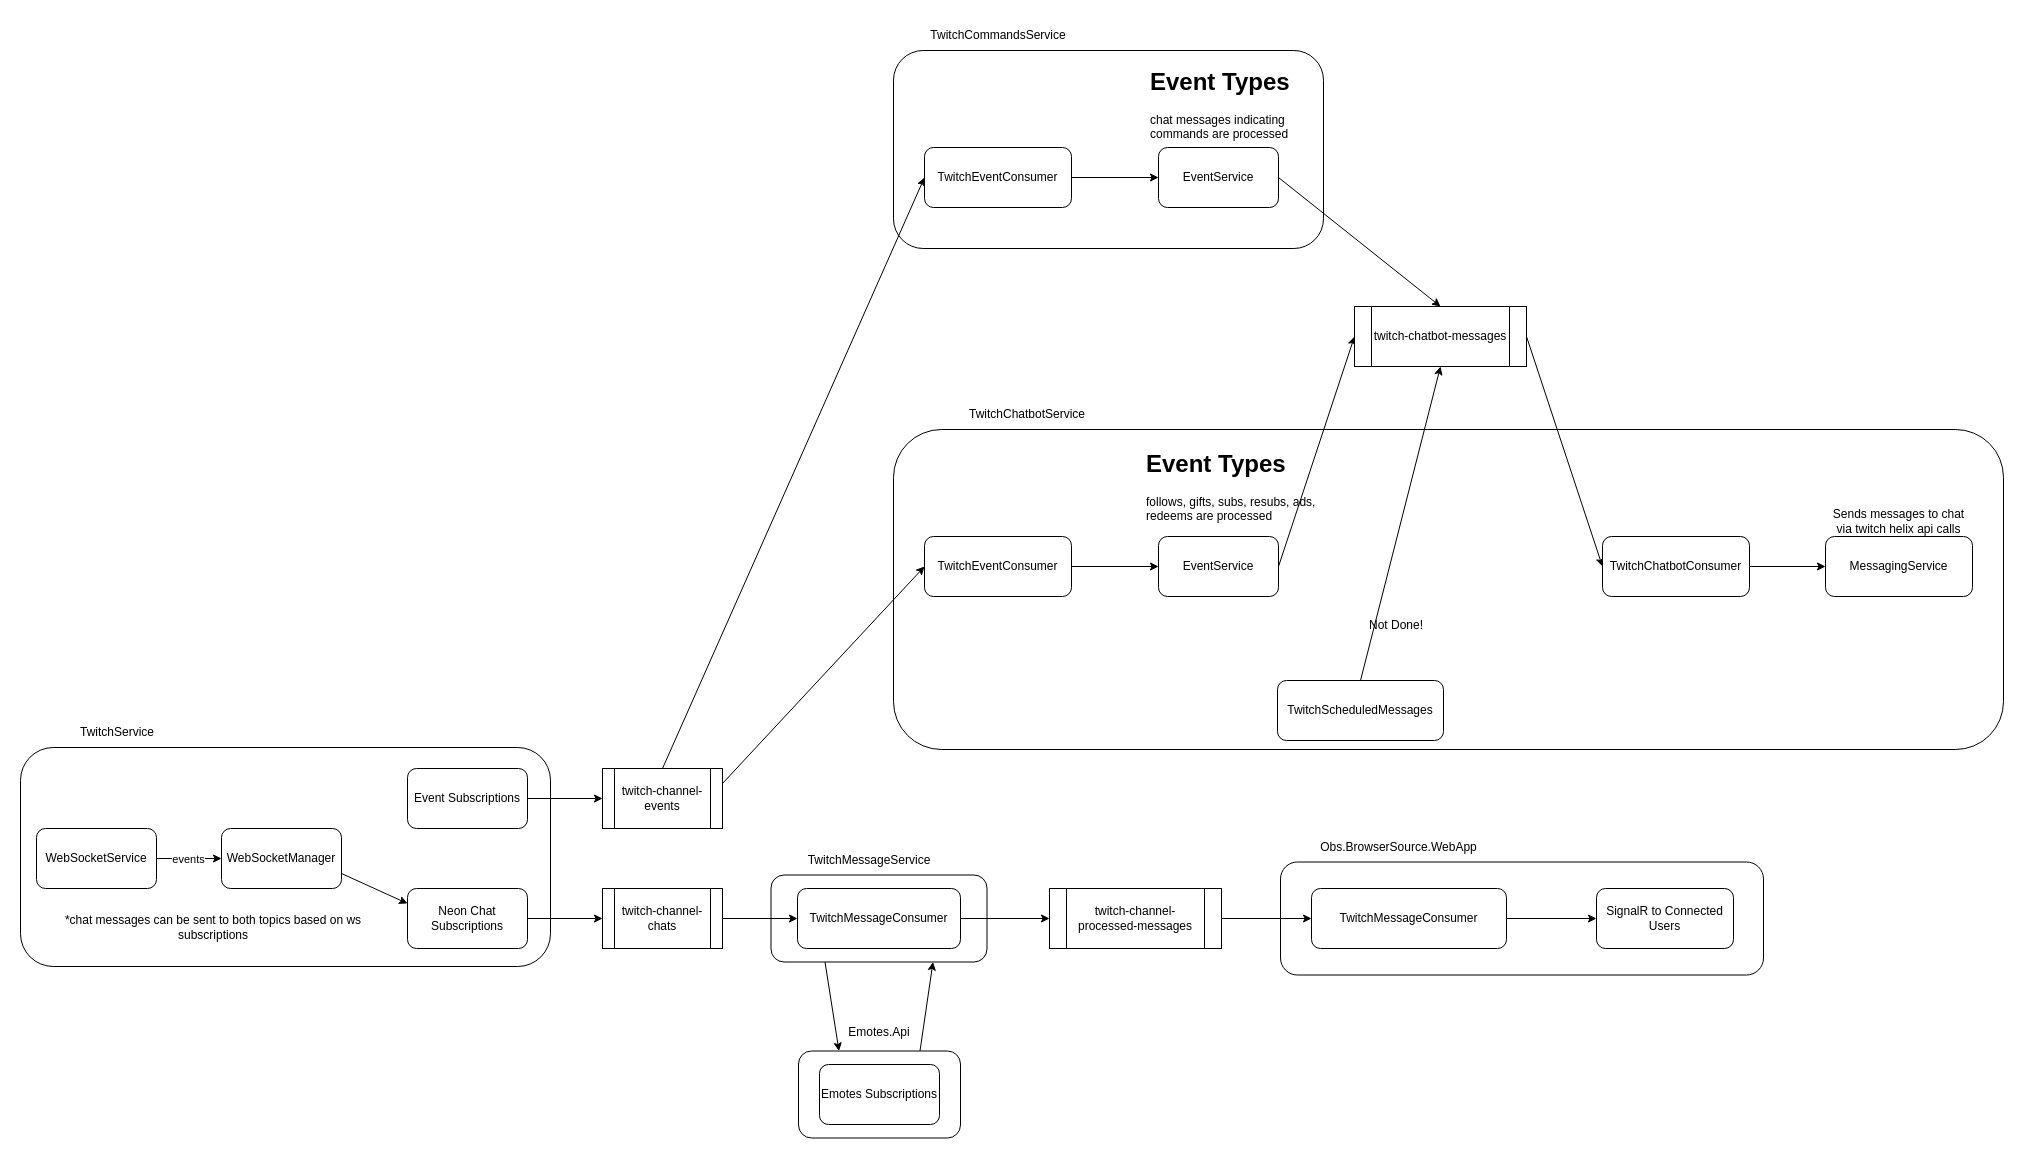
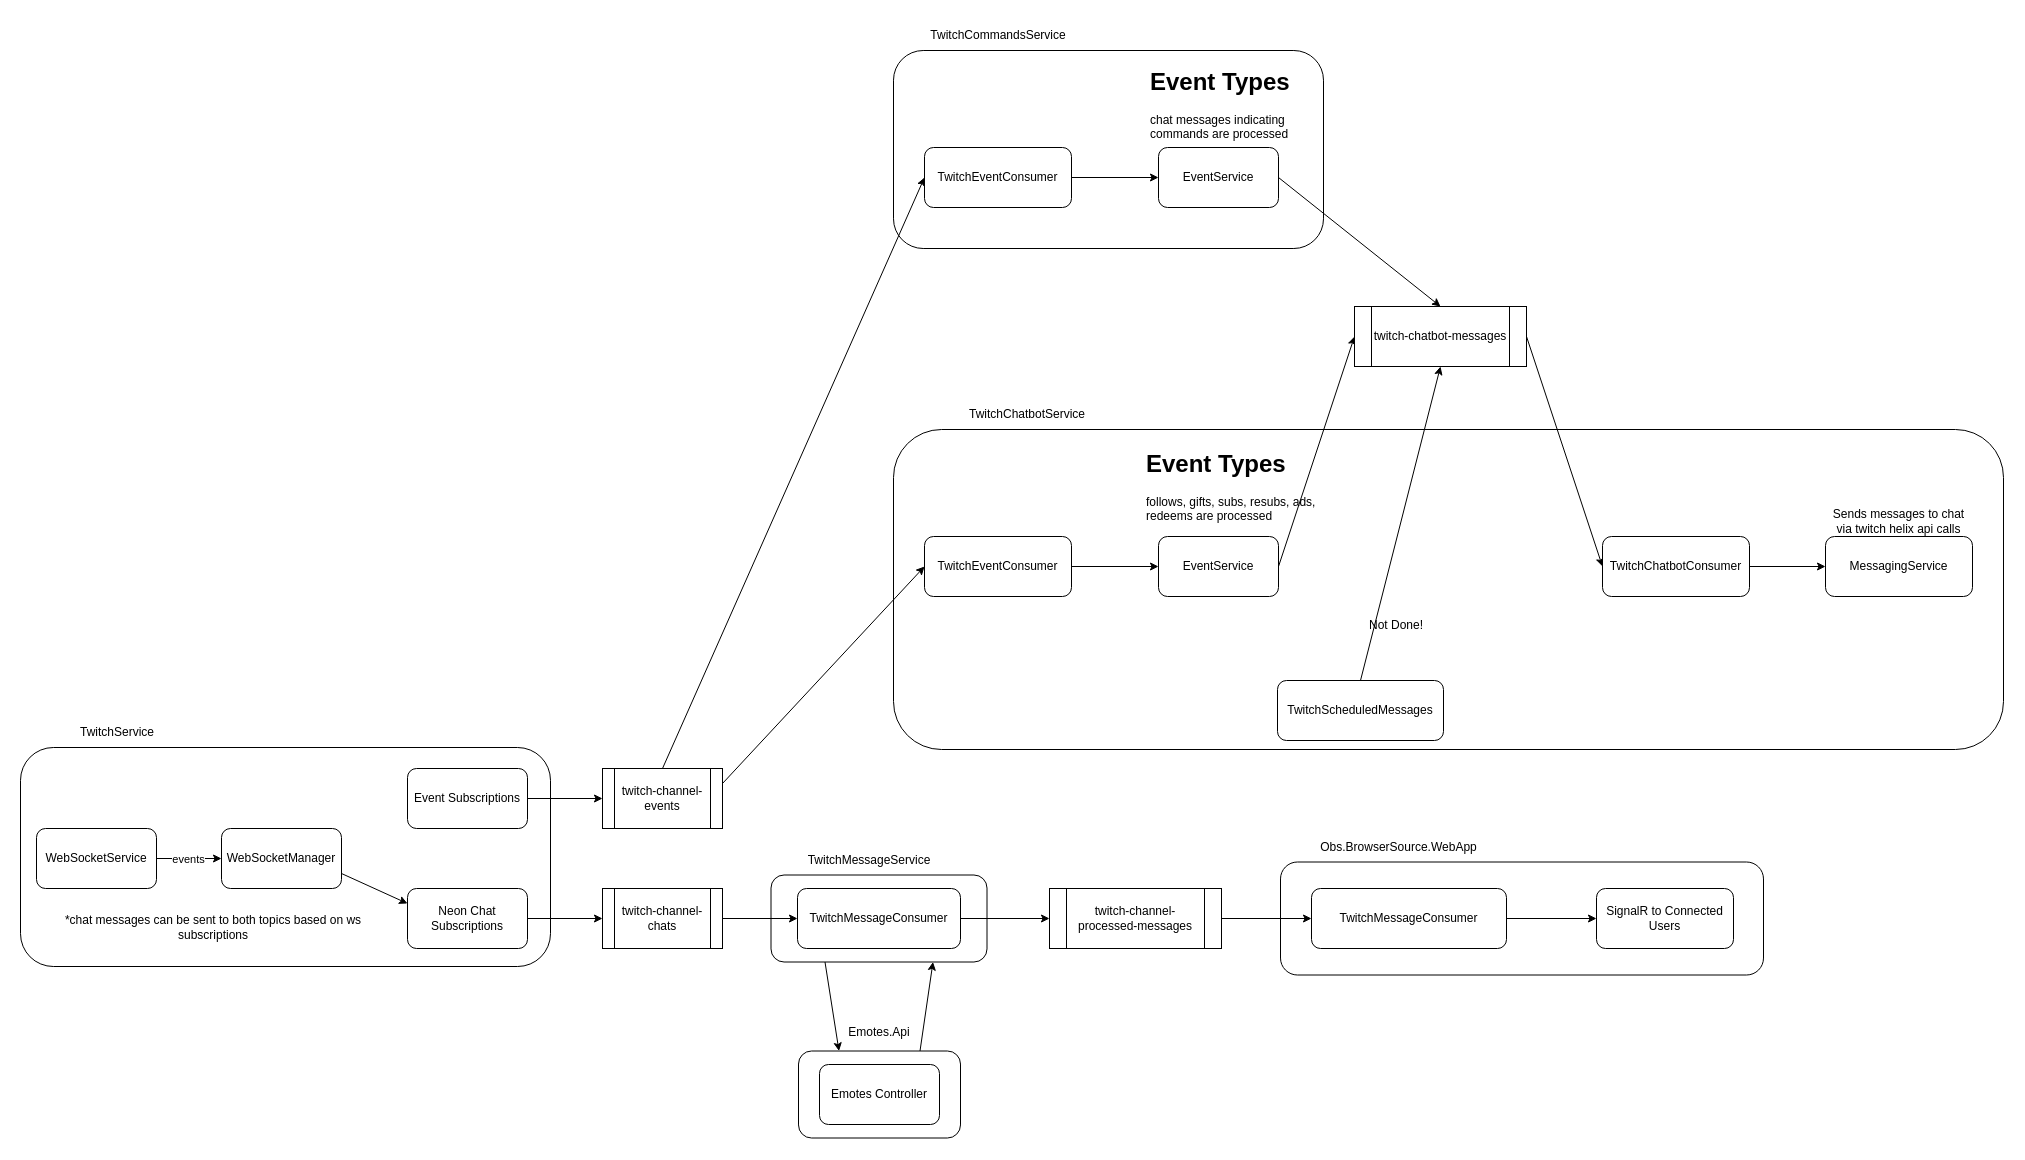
  <mxCell id="0" />
  <mxCell id="1" parent="0" />
  <mxCell id="2" value="" style="rounded=1;whiteSpace=wrap;html=1;" vertex="1" parent="1"><mxGeometry x="893" y="50" width="430" height="198" as="geometry" /></mxCell>
  <mxCell id="3" value="" style="rounded=1;whiteSpace=wrap;html=1;" vertex="1" parent="1"><mxGeometry x="1280" y="861.5" width="483" height="113" as="geometry" /></mxCell>
  <mxCell id="4" value="" style="rounded=1;whiteSpace=wrap;html=1;" vertex="1" parent="1"><mxGeometry x="893" y="429" width="1110" height="320" as="geometry" /></mxCell>
  <mxCell id="5" style="edgeStyle=none;html=1;exitX=0.25;exitY=1;exitDx=0;exitDy=0;entryX=0.25;entryY=0;entryDx=0;entryDy=0;" edge="1" parent="1" source="6" target="27"><mxGeometry relative="1" as="geometry" /></mxCell>
  <mxCell id="6" value="" style="rounded=1;whiteSpace=wrap;html=1;" vertex="1" parent="1"><mxGeometry x="770.5" y="874.5" width="216" height="87" as="geometry" /></mxCell>
  <mxCell id="7" value="" style="rounded=1;whiteSpace=wrap;html=1;" vertex="1" parent="1"><mxGeometry x="20" y="747" width="530" height="219" as="geometry" /></mxCell>
  <mxCell id="8" style="edgeStyle=none;html=1;exitX=1;exitY=0.75;exitDx=0;exitDy=0;entryX=0;entryY=0.25;entryDx=0;entryDy=0;" edge="1" parent="1" source="9" target="13"><mxGeometry relative="1" as="geometry" /></mxCell>
  <mxCell id="9" value="WebSocketManager" style="rounded=1;whiteSpace=wrap;html=1;" vertex="1" parent="1"><mxGeometry x="221" y="828" width="120" height="60" as="geometry" /></mxCell>
  <mxCell id="10" style="edgeStyle=none;html=1;exitX=1;exitY=0.5;exitDx=0;exitDy=0;entryX=0;entryY=0.5;entryDx=0;entryDy=0;" edge="1" parent="1" source="11" target="16"><mxGeometry relative="1" as="geometry" /></mxCell>
  <mxCell id="11" value="Event Subscriptions" style="rounded=1;whiteSpace=wrap;html=1;" vertex="1" parent="1"><mxGeometry x="407" y="768" width="120" height="60" as="geometry" /></mxCell>
  <mxCell id="12" style="edgeStyle=none;html=1;exitX=1;exitY=0.5;exitDx=0;exitDy=0;entryX=0;entryY=0.5;entryDx=0;entryDy=0;" edge="1" parent="1" source="13" target="18"><mxGeometry relative="1" as="geometry" /></mxCell>
  <mxCell id="13" value="Neon Chat Subscriptions" style="rounded=1;whiteSpace=wrap;html=1;" vertex="1" parent="1"><mxGeometry x="407" y="888" width="120" height="60" as="geometry" /></mxCell>
  <mxCell id="14" style="edgeStyle=none;html=1;exitX=1;exitY=0.25;exitDx=0;exitDy=0;entryX=0;entryY=0.5;entryDx=0;entryDy=0;" edge="1" parent="1" source="16" target="35"><mxGeometry relative="1" as="geometry" /></mxCell>
  <mxCell id="15" style="edgeStyle=none;html=1;exitX=0.5;exitY=0;exitDx=0;exitDy=0;entryX=0;entryY=0.5;entryDx=0;entryDy=0;" edge="1" parent="1" source="16" target="54"><mxGeometry relative="1" as="geometry" /></mxCell>
  <mxCell id="16" value="twitch-channel-events" style="shape=process;whiteSpace=wrap;html=1;backgroundOutline=1;" vertex="1" parent="1"><mxGeometry x="602" y="768" width="120" height="60" as="geometry" /></mxCell>
  <mxCell id="17" style="edgeStyle=none;html=1;exitX=1;exitY=0.5;exitDx=0;exitDy=0;entryX=0;entryY=0.5;entryDx=0;entryDy=0;" edge="1" parent="1" source="18" target="24"><mxGeometry relative="1" as="geometry" /></mxCell>
  <mxCell id="18" value="twitch-channel-chats" style="shape=process;whiteSpace=wrap;html=1;backgroundOutline=1;" vertex="1" parent="1"><mxGeometry x="602" y="888" width="120" height="60" as="geometry" /></mxCell>
  <mxCell id="19" value="TwitchService" style="text;html=1;align=center;verticalAlign=middle;whiteSpace=wrap;rounded=0;" vertex="1" parent="1"><mxGeometry x="38" y="717" width="158" height="30" as="geometry" /></mxCell>
  <mxCell id="20" style="edgeStyle=none;html=1;exitX=1;exitY=0.5;exitDx=0;exitDy=0;entryX=0;entryY=0.5;entryDx=0;entryDy=0;" edge="1" parent="1" source="22" target="9"><mxGeometry relative="1" as="geometry" /></mxCell>
  <mxCell id="21" value="events" style="edgeLabel;html=1;align=center;verticalAlign=middle;resizable=0;points=[];" vertex="1" connectable="0" parent="20"><mxGeometry x="-0.046" relative="1" as="geometry"><mxPoint as="offset" /></mxGeometry></mxCell>
  <mxCell id="22" value="WebSocketService" style="rounded=1;whiteSpace=wrap;html=1;" vertex="1" parent="1"><mxGeometry x="36" y="828" width="120" height="60" as="geometry" /></mxCell>
  <mxCell id="23" style="edgeStyle=none;html=1;exitX=1;exitY=0.5;exitDx=0;exitDy=0;entryX=0;entryY=0.5;entryDx=0;entryDy=0;" edge="1" parent="1" source="24" target="32"><mxGeometry relative="1" as="geometry" /></mxCell>
  <mxCell id="24" value="TwitchMessageConsumer" style="rounded=1;whiteSpace=wrap;html=1;" vertex="1" parent="1"><mxGeometry x="797" y="888" width="163" height="60" as="geometry" /></mxCell>
  <mxCell id="25" value="TwitchMessageService" style="text;html=1;align=center;verticalAlign=middle;whiteSpace=wrap;rounded=0;" vertex="1" parent="1"><mxGeometry x="797" y="845" width="144" height="30" as="geometry" /></mxCell>
  <mxCell id="26" value="" style="group" vertex="1" connectable="0" parent="1"><mxGeometry x="798" y="1017" width="162" height="120.5" as="geometry" /></mxCell>
  <mxCell id="27" value="" style="rounded=1;whiteSpace=wrap;html=1;" vertex="1" parent="26"><mxGeometry y="33.5" width="162" height="87" as="geometry" /></mxCell>
- <mxCell id="28" value="Emotes Subscriptions" style="rounded=1;whiteSpace=wrap;html=1;" vertex="1" parent="26"><mxGeometry x="21" y="47" width="120" height="60" as="geometry" /></mxCell>
+ <mxCell id="28" value="Emotes Controller" style="rounded=1;whiteSpace=wrap;html=1;" vertex="1" parent="26"><mxGeometry x="21" y="47" width="120" height="60" as="geometry" /></mxCell>
  <mxCell id="29" value="Emotes.Api" style="text;html=1;align=center;verticalAlign=middle;whiteSpace=wrap;rounded=0;" vertex="1" parent="26"><mxGeometry x="9" width="144" height="30" as="geometry" /></mxCell>
  <mxCell id="30" style="edgeStyle=none;html=1;exitX=0.75;exitY=0;exitDx=0;exitDy=0;entryX=0.75;entryY=1;entryDx=0;entryDy=0;" edge="1" parent="1" source="27" target="6"><mxGeometry relative="1" as="geometry" /></mxCell>
  <mxCell id="31" style="edgeStyle=none;html=1;exitX=1;exitY=0.5;exitDx=0;exitDy=0;entryX=0;entryY=0.5;entryDx=0;entryDy=0;" edge="1" parent="1" source="32" target="47"><mxGeometry relative="1" as="geometry" /></mxCell>
  <mxCell id="32" value="twitch-channel-processed-messages" style="shape=process;whiteSpace=wrap;html=1;backgroundOutline=1;" vertex="1" parent="1"><mxGeometry x="1049" y="888" width="172" height="60" as="geometry" /></mxCell>
  <mxCell id="33" value="*chat messages can be sent to both topics based on ws subscriptions" style="text;html=1;align=center;verticalAlign=middle;whiteSpace=wrap;rounded=0;" vertex="1" parent="1"><mxGeometry x="36" y="912" width="354" height="30" as="geometry" /></mxCell>
  <mxCell id="34" style="edgeStyle=none;html=1;exitX=1;exitY=0.5;exitDx=0;exitDy=0;entryX=0;entryY=0.5;entryDx=0;entryDy=0;" edge="1" parent="1" source="35" target="37"><mxGeometry relative="1" as="geometry" /></mxCell>
  <mxCell id="35" value="TwitchEventConsumer" style="rounded=1;whiteSpace=wrap;html=1;" vertex="1" parent="1"><mxGeometry x="924" y="536" width="147" height="60" as="geometry" /></mxCell>
  <mxCell id="36" style="edgeStyle=none;html=1;exitX=1;exitY=0.5;exitDx=0;exitDy=0;entryX=0;entryY=0.5;entryDx=0;entryDy=0;" edge="1" parent="1" source="37" target="40"><mxGeometry relative="1" as="geometry" /></mxCell>
  <mxCell id="37" value="EventService" style="rounded=1;whiteSpace=wrap;html=1;" vertex="1" parent="1"><mxGeometry x="1158" y="536" width="120" height="60" as="geometry" /></mxCell>
  <mxCell id="38" value="&lt;h1 style=&quot;margin-top: 0px;&quot;&gt;Event Types&lt;/h1&gt;&lt;div&gt;follows, gifts, subs, resubs, ads, redeems are processed&lt;/div&gt;" style="text;html=1;whiteSpace=wrap;overflow=hidden;rounded=0;" vertex="1" parent="1"><mxGeometry x="1144" y="443" width="176" height="93" as="geometry" /></mxCell>
  <mxCell id="39" style="edgeStyle=none;html=1;exitX=1;exitY=0.5;exitDx=0;exitDy=0;entryX=0;entryY=0.5;entryDx=0;entryDy=0;" edge="1" parent="1" source="40" target="42"><mxGeometry relative="1" as="geometry" /></mxCell>
  <mxCell id="40" value="twitch-chatbot-messages" style="shape=process;whiteSpace=wrap;html=1;backgroundOutline=1;" vertex="1" parent="1"><mxGeometry x="1354" y="306" width="172" height="60" as="geometry" /></mxCell>
  <mxCell id="41" style="edgeStyle=none;html=1;exitX=1;exitY=0.5;exitDx=0;exitDy=0;entryX=0;entryY=0.5;entryDx=0;entryDy=0;" edge="1" parent="1" source="42" target="43"><mxGeometry relative="1" as="geometry" /></mxCell>
  <mxCell id="42" value="TwitchChatbotConsumer" style="rounded=1;whiteSpace=wrap;html=1;" vertex="1" parent="1"><mxGeometry x="1602" y="536" width="147" height="60" as="geometry" /></mxCell>
  <mxCell id="43" value="MessagingService" style="rounded=1;whiteSpace=wrap;html=1;" vertex="1" parent="1"><mxGeometry x="1825" y="536" width="147" height="60" as="geometry" /></mxCell>
  <mxCell id="44" value="Sends messages to chat via twitch helix api calls" style="text;html=1;align=center;verticalAlign=middle;whiteSpace=wrap;rounded=0;" vertex="1" parent="1"><mxGeometry x="1825" y="506" width="147" height="30" as="geometry" /></mxCell>
  <mxCell id="45" value="TwitchChatbotService" style="text;html=1;align=center;verticalAlign=middle;whiteSpace=wrap;rounded=0;" vertex="1" parent="1"><mxGeometry x="924" y="399" width="206" height="30" as="geometry" /></mxCell>
  <mxCell id="46" style="edgeStyle=none;html=1;exitX=1;exitY=0.5;exitDx=0;exitDy=0;entryX=0;entryY=0.5;entryDx=0;entryDy=0;" edge="1" parent="1" source="47" target="48"><mxGeometry relative="1" as="geometry" /></mxCell>
  <mxCell id="47" value="TwitchMessageConsumer" style="rounded=1;whiteSpace=wrap;html=1;" vertex="1" parent="1"><mxGeometry x="1311" y="888" width="195" height="60" as="geometry" /></mxCell>
  <mxCell id="48" value="SignalR to Connected Users" style="rounded=1;whiteSpace=wrap;html=1;" vertex="1" parent="1"><mxGeometry x="1596" y="888" width="137" height="60" as="geometry" /></mxCell>
  <mxCell id="49" value="Obs.BrowserSource.WebApp" style="text;html=1;align=center;verticalAlign=middle;whiteSpace=wrap;rounded=0;" vertex="1" parent="1"><mxGeometry x="1283" y="831.5" width="231" height="30" as="geometry" /></mxCell>
  <mxCell id="50" style="edgeStyle=none;html=1;exitX=0.5;exitY=0;exitDx=0;exitDy=0;entryX=0.5;entryY=1;entryDx=0;entryDy=0;" edge="1" parent="1" source="51" target="40"><mxGeometry relative="1" as="geometry" /></mxCell>
  <mxCell id="51" value="TwitchScheduledMessages" style="rounded=1;whiteSpace=wrap;html=1;" vertex="1" parent="1"><mxGeometry x="1277" y="680" width="166" height="60" as="geometry" /></mxCell>
  <mxCell id="52" value="Not Done!" style="text;html=1;align=center;verticalAlign=middle;whiteSpace=wrap;rounded=0;" vertex="1" parent="1"><mxGeometry x="1357" y="610" width="78" height="30" as="geometry" /></mxCell>
  <mxCell id="53" style="edgeStyle=none;html=1;exitX=1;exitY=0.5;exitDx=0;exitDy=0;entryX=0;entryY=0.5;entryDx=0;entryDy=0;" edge="1" parent="1" source="54" target="56"><mxGeometry relative="1" as="geometry" /></mxCell>
  <mxCell id="54" value="TwitchEventConsumer" style="rounded=1;whiteSpace=wrap;html=1;" vertex="1" parent="1"><mxGeometry x="924" y="147" width="147" height="60" as="geometry" /></mxCell>
  <mxCell id="55" style="edgeStyle=none;html=1;exitX=1;exitY=0.5;exitDx=0;exitDy=0;entryX=0.5;entryY=0;entryDx=0;entryDy=0;" edge="1" parent="1" source="56" target="40"><mxGeometry relative="1" as="geometry" /></mxCell>
  <mxCell id="56" value="EventService" style="rounded=1;whiteSpace=wrap;html=1;" vertex="1" parent="1"><mxGeometry x="1158" y="147" width="120" height="60" as="geometry" /></mxCell>
  <mxCell id="57" value="&lt;h1 style=&quot;margin-top: 0px;&quot;&gt;Event Types&lt;/h1&gt;&lt;div&gt;chat messages indicating commands are processed&lt;/div&gt;" style="text;html=1;whiteSpace=wrap;overflow=hidden;rounded=0;" vertex="1" parent="1"><mxGeometry x="1148" y="61" width="176" height="93" as="geometry" /></mxCell>
  <mxCell id="58" value="TwitchCommandsService" style="text;html=1;align=center;verticalAlign=middle;whiteSpace=wrap;rounded=0;" vertex="1" parent="1"><mxGeometry x="894.5" y="20" width="206" height="30" as="geometry" /></mxCell>
